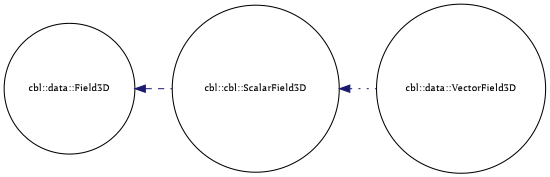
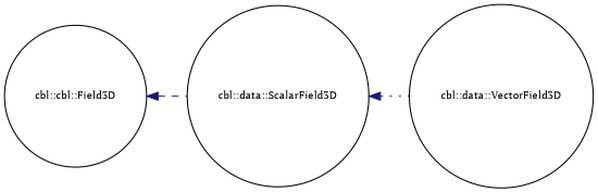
  digraph {
    fontname="PT Serif"
    rankdir=LR
    node [color=black fillcolor=white fontname="PT Serif" fontsize=10 shape=circle style=filled]
    edge [color=midnightblue dir=back fontname="PT Serif" fontsize=10 labelfontname=Helvetica labelfontsize=10]
-   n1 [height=0.2 label="cbl::data::Field3D" width=0.4]
-   n2 [height=0.2 label="cbl::cbl::ScalarField3D" width=0.4]
+   n1 [height=0.2 label="cbl::cbl::Field3D" width=0.4]
+   n2 [height=0.2 label="cbl::data::ScalarField3D" width=0.4]
    n3 [height=0.2 label="cbl::data::VectorField3D" width=0.4]
    n1 -> n2 [style=dashed]
    n2 -> n3 [style=dotted]
  }
